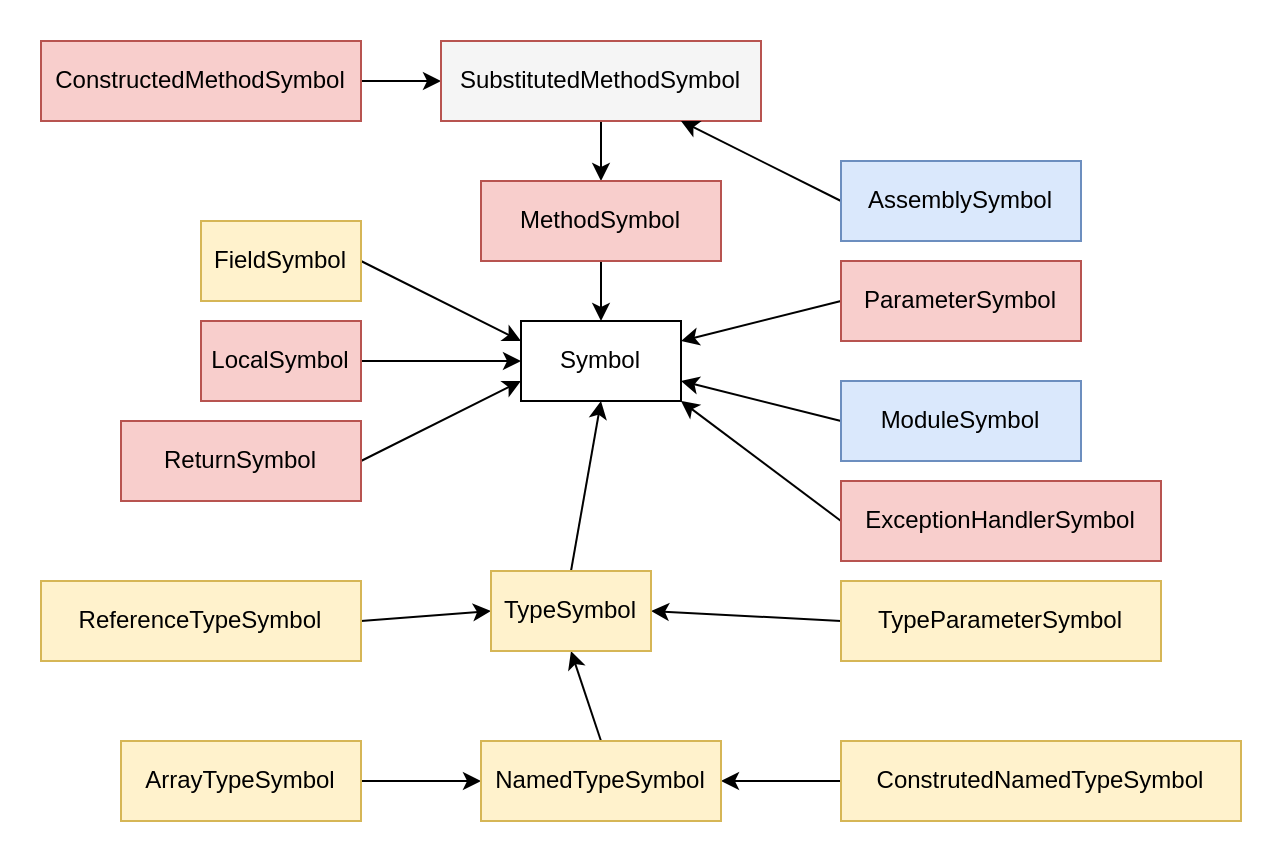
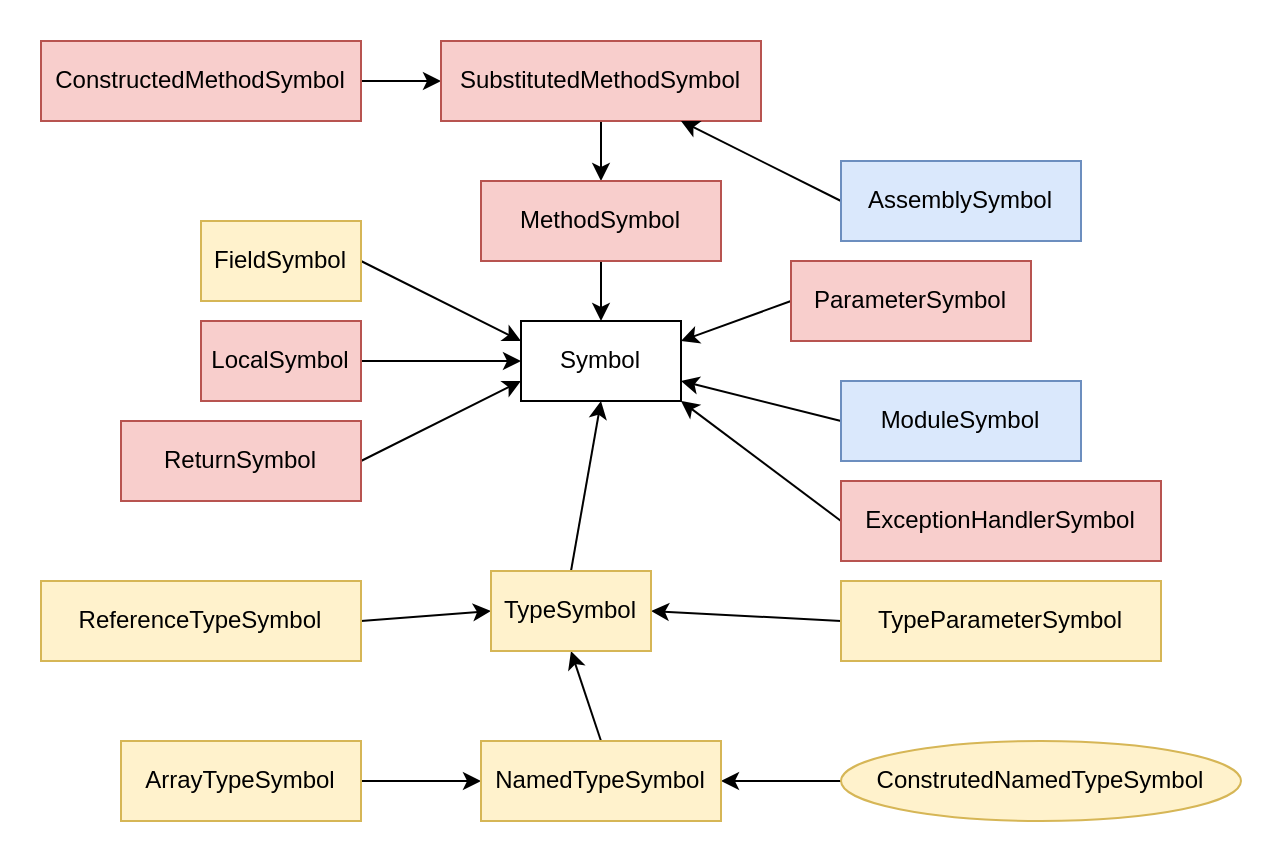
  <mxCell id="0" />
  <mxCell id="1" parent="0" />
  <mxCell id="2" value="Symbol" style="rounded=0;whiteSpace=wrap;html=1;" vertex="1" parent="1"><mxGeometry x="260" y="160" width="80" height="40" as="geometry" /></mxCell>
  <mxCell id="3" style="edgeStyle=none;rounded=0;orthogonalLoop=1;jettySize=auto;html=1;exitX=1;exitY=0.5;exitDx=0;exitDy=0;" edge="1" parent="1" source="4"><mxGeometry relative="1" as="geometry"><mxPoint x="260" y="190" as="targetPoint" /></mxGeometry></mxCell>
  <mxCell id="4" value="ReturnSymbol" style="rounded=0;whiteSpace=wrap;html=1;fillColor=#f8cecc;strokeColor=#b85450;" vertex="1" parent="1"><mxGeometry x="60" y="210" width="120" height="40" as="geometry" /></mxCell>
  <mxCell id="5" style="edgeStyle=none;rounded=0;orthogonalLoop=1;jettySize=auto;html=1;exitX=1;exitY=0.5;exitDx=0;exitDy=0;entryX=0;entryY=0.5;entryDx=0;entryDy=0;" edge="1" parent="1" source="6" target="34"><mxGeometry relative="1" as="geometry" /></mxCell>
  <mxCell id="6" value="ReferenceTypeSymbol" style="rounded=0;whiteSpace=wrap;html=1;fillColor=#fff2cc;strokeColor=#d6b656;" vertex="1" parent="1"><mxGeometry x="20" y="290" width="160" height="40" as="geometry" /></mxCell>
  <mxCell id="7" style="edgeStyle=none;rounded=0;orthogonalLoop=1;jettySize=auto;html=1;exitX=0;exitY=0.5;exitDx=0;exitDy=0;" edge="1" parent="1" source="8"><mxGeometry relative="1" as="geometry"><mxPoint x="340" y="170" as="targetPoint" /></mxGeometry></mxCell>
- <mxCell id="8" value="ParameterSymbol" style="rounded=0;whiteSpace=wrap;html=1;fillColor=#f8cecc;strokeColor=#b85450;" vertex="1" parent="1"><mxGeometry x="420" y="130" width="120" height="40" as="geometry" /></mxCell>
+ <mxCell id="8" value="ParameterSymbol" style="rounded=0;whiteSpace=wrap;html=1;fillColor=#f8cecc;strokeColor=#b85450;" vertex="1" parent="1"><mxGeometry x="395" y="130" width="120" height="40" as="geometry" /></mxCell>
  <mxCell id="9" style="edgeStyle=none;rounded=0;orthogonalLoop=1;jettySize=auto;html=1;exitX=1;exitY=0.5;exitDx=0;exitDy=0;entryX=0;entryY=0.5;entryDx=0;entryDy=0;" edge="1" parent="1" source="10" target="2"><mxGeometry relative="1" as="geometry"><mxPoint x="260" y="120" as="targetPoint" /></mxGeometry></mxCell>
  <mxCell id="10" value="LocalSymbol" style="rounded=0;whiteSpace=wrap;html=1;fillColor=#f8cecc;strokeColor=#b85450;" vertex="1" parent="1"><mxGeometry x="100" y="160" width="80" height="40" as="geometry" /></mxCell>
  <mxCell id="11" style="edgeStyle=none;rounded=0;orthogonalLoop=1;jettySize=auto;html=1;exitX=0;exitY=0.5;exitDx=0;exitDy=0;entryX=1;entryY=1;entryDx=0;entryDy=0;" edge="1" parent="1" source="12" target="2"><mxGeometry relative="1" as="geometry" /></mxCell>
  <mxCell id="12" value="ExceptionHandlerSymbol" style="rounded=0;whiteSpace=wrap;html=1;fillColor=#f8cecc;strokeColor=#b85450;" vertex="1" parent="1"><mxGeometry x="420" y="240" width="160" height="40" as="geometry" /></mxCell>
  <mxCell id="13" style="edgeStyle=none;rounded=0;orthogonalLoop=1;jettySize=auto;html=1;exitX=1;exitY=0.5;exitDx=0;exitDy=0;" edge="1" parent="1" source="14"><mxGeometry relative="1" as="geometry"><mxPoint x="260" y="170" as="targetPoint" /></mxGeometry></mxCell>
  <mxCell id="14" value="FieldSymbol" style="rounded=0;whiteSpace=wrap;html=1;fillColor=#fff2cc;strokeColor=#d6b656;" vertex="1" parent="1"><mxGeometry x="100" y="110" width="80" height="40" as="geometry" /></mxCell>
  <mxCell id="15" style="edgeStyle=none;rounded=0;orthogonalLoop=1;jettySize=auto;html=1;exitX=1;exitY=0.5;exitDx=0;exitDy=0;entryX=0;entryY=0.5;entryDx=0;entryDy=0;" edge="1" parent="1" source="16" target="18"><mxGeometry relative="1" as="geometry" /></mxCell>
  <mxCell id="16" value="ConstructedMethodSymbol" style="rounded=0;whiteSpace=wrap;html=1;fillColor=#f8cecc;strokeColor=#b85450;" vertex="1" parent="1"><mxGeometry x="20" y="20" width="160" height="40" as="geometry" /></mxCell>
  <mxCell id="17" style="edgeStyle=none;rounded=0;orthogonalLoop=1;jettySize=auto;html=1;exitX=0.5;exitY=1;exitDx=0;exitDy=0;entryX=0.5;entryY=0;entryDx=0;entryDy=0;" edge="1" parent="1" source="18" target="20"><mxGeometry relative="1" as="geometry" /></mxCell>
- <mxCell id="18" value="SubstitutedMethodSymbol" style="rounded=0;whiteSpace=wrap;html=1;fillColor=#f5f5f5;strokeColor=#b85450;" vertex="1" parent="1"><mxGeometry x="220" y="20" width="160" height="40" as="geometry" /></mxCell>
+ <mxCell id="18" value="SubstitutedMethodSymbol" style="rounded=0;whiteSpace=wrap;html=1;fillColor=#f8cecc;strokeColor=#b85450;" vertex="1" parent="1"><mxGeometry x="220" y="20" width="160" height="40" as="geometry" /></mxCell>
  <mxCell id="19" value="" style="edgeStyle=none;rounded=0;orthogonalLoop=1;jettySize=auto;html=1;" edge="1" parent="1" source="20" target="2"><mxGeometry relative="1" as="geometry" /></mxCell>
  <mxCell id="20" value="MethodSymbol" style="rounded=0;whiteSpace=wrap;html=1;fillColor=#f8cecc;strokeColor=#b85450;" vertex="1" parent="1"><mxGeometry x="240" y="90" width="120" height="40" as="geometry" /></mxCell>
  <mxCell id="21" style="edgeStyle=none;rounded=0;orthogonalLoop=1;jettySize=auto;html=1;exitX=0;exitY=0.5;exitDx=0;exitDy=0;entryX=1;entryY=0.75;entryDx=0;entryDy=0;" edge="1" parent="1" source="22" target="2"><mxGeometry relative="1" as="geometry" /></mxCell>
  <mxCell id="22" value="ModuleSymbol" style="rounded=0;whiteSpace=wrap;html=1;fillColor=#dae8fc;strokeColor=#6c8ebf;" vertex="1" parent="1"><mxGeometry x="420" y="190" width="120" height="40" as="geometry" /></mxCell>
  <mxCell id="23" style="edgeStyle=none;rounded=0;orthogonalLoop=1;jettySize=auto;html=1;exitX=0;exitY=0.5;exitDx=0;exitDy=0;entryX=1;entryY=0.5;entryDx=0;entryDy=0;" edge="1" parent="1" source="24" target="34"><mxGeometry relative="1" as="geometry" /></mxCell>
  <mxCell id="24" value="TypeParameterSymbol" style="rounded=0;whiteSpace=wrap;html=1;fillColor=#fff2cc;strokeColor=#d6b656;" vertex="1" parent="1"><mxGeometry x="420" y="290" width="160" height="40" as="geometry" /></mxCell>
  <mxCell id="25" style="edgeStyle=none;rounded=0;orthogonalLoop=1;jettySize=auto;html=1;exitX=0;exitY=0.5;exitDx=0;exitDy=0;" edge="1" parent="1" source="26" target="18"><mxGeometry relative="1" as="geometry"><mxPoint x="340" y="120" as="targetPoint" /></mxGeometry></mxCell>
  <mxCell id="26" value="AssemblySymbol" style="rounded=0;whiteSpace=wrap;html=1;fillColor=#dae8fc;strokeColor=#6c8ebf;" vertex="1" parent="1"><mxGeometry x="420" y="80" width="120" height="40" as="geometry" /></mxCell>
  <mxCell id="27" style="edgeStyle=none;rounded=0;orthogonalLoop=1;jettySize=auto;html=1;exitX=1;exitY=0.5;exitDx=0;exitDy=0;entryX=0;entryY=0.5;entryDx=0;entryDy=0;" edge="1" parent="1" source="28" target="32"><mxGeometry relative="1" as="geometry" /></mxCell>
  <mxCell id="28" value="ArrayTypeSymbol" style="rounded=0;whiteSpace=wrap;html=1;fillColor=#fff2cc;strokeColor=#d6b656;" vertex="1" parent="1"><mxGeometry x="60" y="370" width="120" height="40" as="geometry" /></mxCell>
  <mxCell id="29" style="edgeStyle=none;rounded=0;orthogonalLoop=1;jettySize=auto;html=1;exitX=0;exitY=0.5;exitDx=0;exitDy=0;entryX=1;entryY=0.5;entryDx=0;entryDy=0;" edge="1" parent="1" source="30" target="32"><mxGeometry relative="1" as="geometry" /></mxCell>
- <mxCell id="30" value="ConstrutedNamedTypeSymbol" style="rounded=0;whiteSpace=wrap;html=1;fillColor=#fff2cc;strokeColor=#d6b656;" vertex="1" parent="1"><mxGeometry x="420" y="370" width="200" height="40" as="geometry" /></mxCell>
+ <mxCell id="30" value="ConstrutedNamedTypeSymbol" style="ellipse;whiteSpace=wrap;html=1;fillColor=#fff2cc;strokeColor=#d6b656;" vertex="1" parent="1"><mxGeometry x="420" y="370" width="200" height="40" as="geometry" /></mxCell>
  <mxCell id="31" style="edgeStyle=none;rounded=0;orthogonalLoop=1;jettySize=auto;html=1;exitX=0.5;exitY=0;exitDx=0;exitDy=0;entryX=0.5;entryY=1;entryDx=0;entryDy=0;" edge="1" parent="1" source="32" target="34"><mxGeometry relative="1" as="geometry" /></mxCell>
  <mxCell id="32" value="NamedTypeSymbol" style="rounded=0;whiteSpace=wrap;html=1;fillColor=#fff2cc;strokeColor=#d6b656;" vertex="1" parent="1"><mxGeometry x="240" y="370" width="120" height="40" as="geometry" /></mxCell>
  <mxCell id="33" style="edgeStyle=none;rounded=0;orthogonalLoop=1;jettySize=auto;html=1;exitX=0.5;exitY=0;exitDx=0;exitDy=0;entryX=0.5;entryY=1;entryDx=0;entryDy=0;" edge="1" parent="1" source="34" target="2"><mxGeometry relative="1" as="geometry" /></mxCell>
  <mxCell id="34" value="TypeSymbol" style="rounded=0;whiteSpace=wrap;html=1;fillColor=#fff2cc;strokeColor=#d6b656;" vertex="1" parent="1"><mxGeometry x="245" y="285" width="80" height="40" as="geometry" /></mxCell>
